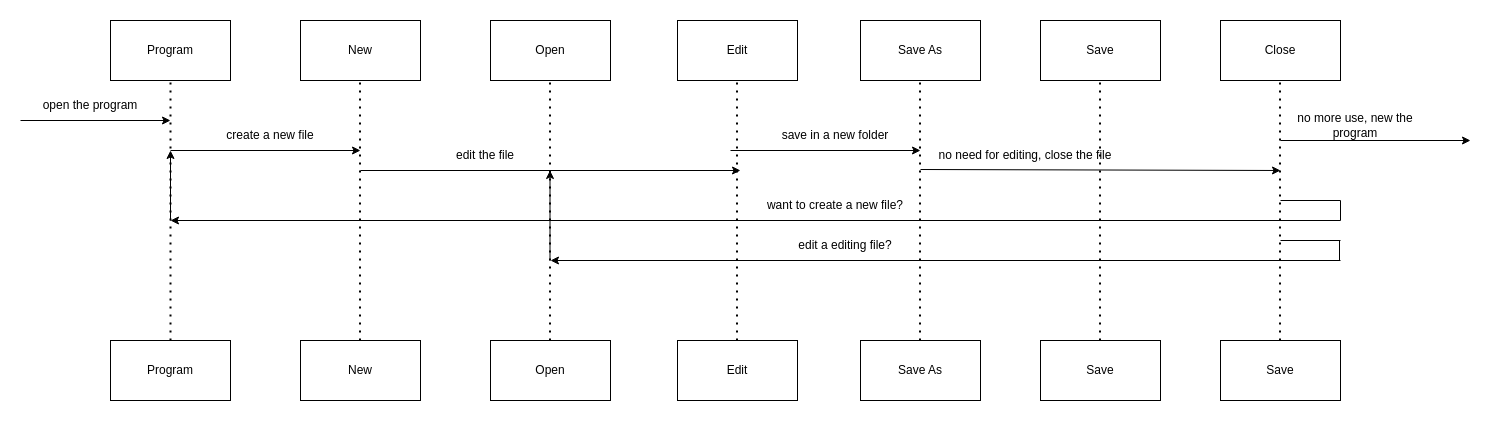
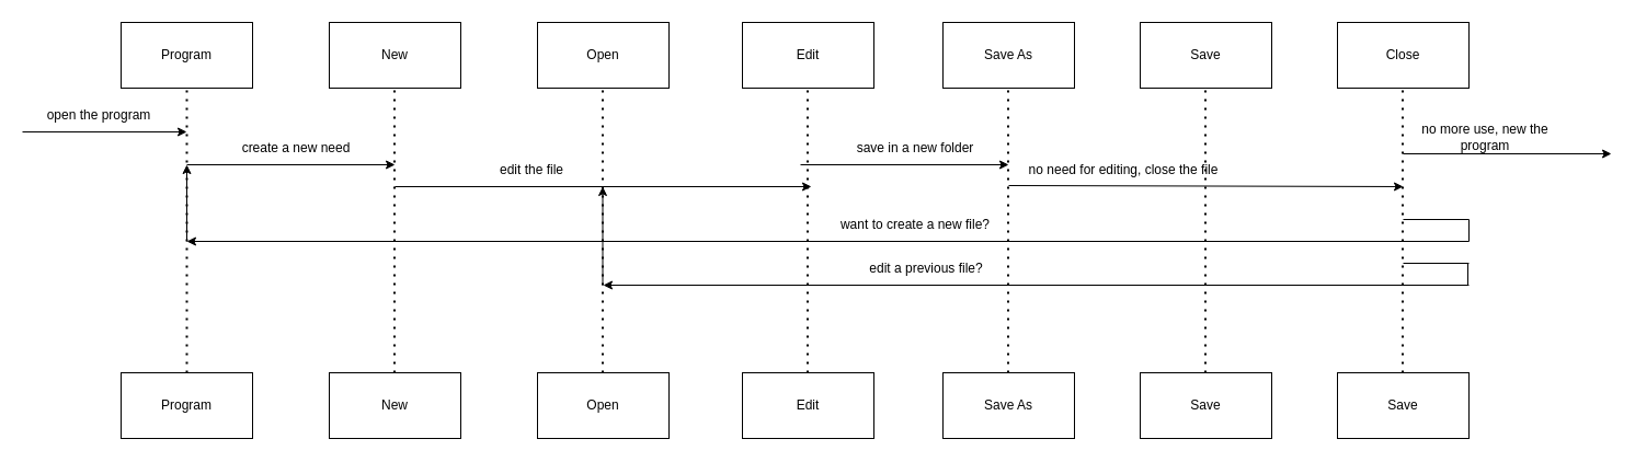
  <mxCell id="0" />
  <mxCell id="1" parent="0" />
  <mxCell id="2" value="Program" style="rounded=0;whiteSpace=wrap;html=1;" vertex="1" parent="1"><mxGeometry x="110" y="20" width="120" height="60" as="geometry" /></mxCell>
  <mxCell id="3" value="New" style="rounded=0;whiteSpace=wrap;html=1;" vertex="1" parent="1"><mxGeometry x="300" y="20" width="120" height="60" as="geometry" /></mxCell>
  <mxCell id="4" value="Open" style="rounded=0;whiteSpace=wrap;html=1;" vertex="1" parent="1"><mxGeometry x="490" y="20" width="120" height="60" as="geometry" /></mxCell>
  <mxCell id="5" value="Edit" style="rounded=0;whiteSpace=wrap;html=1;" vertex="1" parent="1"><mxGeometry x="677" y="20" width="120" height="60" as="geometry" /></mxCell>
  <mxCell id="6" value="Program" style="rounded=0;whiteSpace=wrap;html=1;" vertex="1" parent="1"><mxGeometry x="110" y="340" width="120" height="60" as="geometry" /></mxCell>
  <mxCell id="7" value="New" style="rounded=0;whiteSpace=wrap;html=1;" vertex="1" parent="1"><mxGeometry x="300" y="340" width="120" height="60" as="geometry" /></mxCell>
  <mxCell id="8" value="Open" style="rounded=0;whiteSpace=wrap;html=1;" vertex="1" parent="1"><mxGeometry x="490" y="340" width="120" height="60" as="geometry" /></mxCell>
  <mxCell id="9" value="Edit" style="rounded=0;whiteSpace=wrap;html=1;" vertex="1" parent="1"><mxGeometry x="677" y="340" width="120" height="60" as="geometry" /></mxCell>
  <mxCell id="10" value="" style="endArrow=none;dashed=1;html=1;dashPattern=1 3;strokeWidth=2;rounded=0;entryX=0.5;entryY=1;entryDx=0;entryDy=0;exitX=0.5;exitY=0;exitDx=0;exitDy=0;" edge="1" parent="1" source="6" target="2"><mxGeometry width="50" height="50" relative="1" as="geometry"><mxPoint x="360" y="290" as="sourcePoint" /><mxPoint x="410" y="240" as="targetPoint" /></mxGeometry></mxCell>
  <mxCell id="11" value="" style="endArrow=none;dashed=1;html=1;dashPattern=1 3;strokeWidth=2;rounded=0;entryX=0.5;entryY=1;entryDx=0;entryDy=0;exitX=0.5;exitY=0;exitDx=0;exitDy=0;" edge="1" parent="1"><mxGeometry width="50" height="50" relative="1" as="geometry"><mxPoint x="359.5" y="340" as="sourcePoint" /><mxPoint x="359.5" y="80" as="targetPoint" /></mxGeometry></mxCell>
  <mxCell id="12" value="" style="endArrow=none;dashed=1;html=1;dashPattern=1 3;strokeWidth=2;rounded=0;entryX=0.5;entryY=1;entryDx=0;entryDy=0;exitX=0.5;exitY=0;exitDx=0;exitDy=0;" edge="1" parent="1"><mxGeometry width="50" height="50" relative="1" as="geometry"><mxPoint x="549.5" y="340" as="sourcePoint" /><mxPoint x="549.5" y="80" as="targetPoint" /></mxGeometry></mxCell>
  <mxCell id="13" value="" style="endArrow=none;dashed=1;html=1;dashPattern=1 3;strokeWidth=2;rounded=0;entryX=0.5;entryY=1;entryDx=0;entryDy=0;exitX=0.5;exitY=0;exitDx=0;exitDy=0;" edge="1" parent="1"><mxGeometry width="50" height="50" relative="1" as="geometry"><mxPoint x="736.5" y="340" as="sourcePoint" /><mxPoint x="736.5" y="80" as="targetPoint" /></mxGeometry></mxCell>
  <mxCell id="14" value="" style="endArrow=classic;html=1;rounded=0;" edge="1" parent="1"><mxGeometry width="50" height="50" relative="1" as="geometry"><mxPoint x="20" y="120" as="sourcePoint" /><mxPoint x="170" y="120" as="targetPoint" /></mxGeometry></mxCell>
  <mxCell id="15" value="" style="endArrow=classic;html=1;rounded=0;" edge="1" parent="1"><mxGeometry width="50" height="50" relative="1" as="geometry"><mxPoint x="170" y="150" as="sourcePoint" /><mxPoint x="360" y="150" as="targetPoint" /></mxGeometry></mxCell>
  <mxCell id="16" value="" style="endArrow=classic;html=1;rounded=0;" edge="1" parent="1"><mxGeometry width="50" height="50" relative="1" as="geometry"><mxPoint x="360" y="170" as="sourcePoint" /><mxPoint x="740" y="170" as="targetPoint" /></mxGeometry></mxCell>
  <mxCell id="17" value="open the program" style="text;html=1;align=center;verticalAlign=middle;whiteSpace=wrap;rounded=0;" vertex="1" parent="1"><mxGeometry x="40" y="90" width="100" height="30" as="geometry" /></mxCell>
- <mxCell id="18" value="create a new file" style="text;html=1;align=center;verticalAlign=middle;whiteSpace=wrap;rounded=0;" vertex="1" parent="1"><mxGeometry x="200" y="120" width="140" height="30" as="geometry" /></mxCell>
+ <mxCell id="18" value="create a new need" style="text;html=1;align=center;verticalAlign=middle;whiteSpace=wrap;rounded=0;" vertex="1" parent="1"><mxGeometry x="200" y="120" width="140" height="30" as="geometry" /></mxCell>
  <mxCell id="19" value="edit the file" style="text;html=1;align=center;verticalAlign=middle;whiteSpace=wrap;rounded=0;" vertex="1" parent="1"><mxGeometry x="410" y="140" width="150" height="30" as="geometry" /></mxCell>
  <mxCell id="20" value="Save As" style="rounded=0;whiteSpace=wrap;html=1;" vertex="1" parent="1"><mxGeometry x="860" y="20" width="120" height="60" as="geometry" /></mxCell>
  <mxCell id="21" value="Save As" style="rounded=0;whiteSpace=wrap;html=1;" vertex="1" parent="1"><mxGeometry x="860" y="340" width="120" height="60" as="geometry" /></mxCell>
  <mxCell id="22" value="" style="endArrow=none;dashed=1;html=1;dashPattern=1 3;strokeWidth=2;rounded=0;entryX=0.5;entryY=1;entryDx=0;entryDy=0;exitX=0.5;exitY=0;exitDx=0;exitDy=0;" edge="1" parent="1"><mxGeometry width="50" height="50" relative="1" as="geometry"><mxPoint x="919.5" y="340" as="sourcePoint" /><mxPoint x="919.5" y="80" as="targetPoint" /></mxGeometry></mxCell>
  <mxCell id="23" value="Save" style="rounded=0;whiteSpace=wrap;html=1;" vertex="1" parent="1"><mxGeometry x="1040" y="20" width="120" height="60" as="geometry" /></mxCell>
  <mxCell id="24" value="Save" style="rounded=0;whiteSpace=wrap;html=1;" vertex="1" parent="1"><mxGeometry x="1040" y="340" width="120" height="60" as="geometry" /></mxCell>
  <mxCell id="25" value="" style="endArrow=none;dashed=1;html=1;dashPattern=1 3;strokeWidth=2;rounded=0;entryX=0.5;entryY=1;entryDx=0;entryDy=0;exitX=0.5;exitY=0;exitDx=0;exitDy=0;" edge="1" parent="1"><mxGeometry width="50" height="50" relative="1" as="geometry"><mxPoint x="1099.5" y="340" as="sourcePoint" /><mxPoint x="1099.5" y="80" as="targetPoint" /></mxGeometry></mxCell>
  <mxCell id="26" value="" style="endArrow=classic;html=1;rounded=0;" edge="1" parent="1"><mxGeometry width="50" height="50" relative="1" as="geometry"><mxPoint x="730" y="150" as="sourcePoint" /><mxPoint x="920" y="150" as="targetPoint" /></mxGeometry></mxCell>
  <mxCell id="27" value="save in a new folder" style="text;html=1;align=center;verticalAlign=middle;whiteSpace=wrap;rounded=0;" vertex="1" parent="1"><mxGeometry x="760" y="120" width="150" height="30" as="geometry" /></mxCell>
  <mxCell id="28" value="Close" style="rounded=0;whiteSpace=wrap;html=1;" vertex="1" parent="1"><mxGeometry x="1220" y="20" width="120" height="60" as="geometry" /></mxCell>
  <mxCell id="29" value="Save" style="rounded=0;whiteSpace=wrap;html=1;" vertex="1" parent="1"><mxGeometry x="1220" y="340" width="120" height="60" as="geometry" /></mxCell>
  <mxCell id="30" value="" style="endArrow=none;dashed=1;html=1;dashPattern=1 3;strokeWidth=2;rounded=0;entryX=0.5;entryY=1;entryDx=0;entryDy=0;exitX=0.5;exitY=0;exitDx=0;exitDy=0;" edge="1" parent="1"><mxGeometry width="50" height="50" relative="1" as="geometry"><mxPoint x="1279.5" y="340" as="sourcePoint" /><mxPoint x="1279.5" y="80" as="targetPoint" /></mxGeometry></mxCell>
  <mxCell id="31" value="" style="endArrow=classic;html=1;rounded=0;" edge="1" parent="1"><mxGeometry width="50" height="50" relative="1" as="geometry"><mxPoint x="920" y="169" as="sourcePoint" /><mxPoint x="1280" y="170" as="targetPoint" /></mxGeometry></mxCell>
  <mxCell id="32" value="no need for editing, close the file" style="text;html=1;align=center;verticalAlign=middle;whiteSpace=wrap;rounded=0;" vertex="1" parent="1"><mxGeometry x="930" y="140" width="190" height="30" as="geometry" /></mxCell>
  <mxCell id="33" value="" style="endArrow=classic;html=1;rounded=0;" edge="1" parent="1"><mxGeometry width="50" height="50" relative="1" as="geometry"><mxPoint x="1280" y="140" as="sourcePoint" /><mxPoint x="1470" y="140" as="targetPoint" /></mxGeometry></mxCell>
  <mxCell id="34" value="no more use, new the program" style="text;html=1;align=center;verticalAlign=middle;whiteSpace=wrap;rounded=0;" vertex="1" parent="1"><mxGeometry x="1280" y="110" width="150" height="30" as="geometry" /></mxCell>
  <mxCell id="35" value="" style="endArrow=classic;html=1;rounded=0;" edge="1" parent="1"><mxGeometry width="50" height="50" relative="1" as="geometry"><mxPoint x="1340" y="220" as="sourcePoint" /><mxPoint x="170" y="220" as="targetPoint" /></mxGeometry></mxCell>
  <mxCell id="36" value="" style="endArrow=none;html=1;rounded=0;" edge="1" parent="1"><mxGeometry width="50" height="50" relative="1" as="geometry"><mxPoint x="1280" y="200" as="sourcePoint" /><mxPoint x="1340" y="200" as="targetPoint" /></mxGeometry></mxCell>
  <mxCell id="37" value="" style="endArrow=none;html=1;rounded=0;" edge="1" parent="1"><mxGeometry width="50" height="50" relative="1" as="geometry"><mxPoint x="1340" y="220" as="sourcePoint" /><mxPoint x="1340" y="200" as="targetPoint" /></mxGeometry></mxCell>
  <mxCell id="38" value="want to create a new file?" style="text;html=1;align=center;verticalAlign=middle;whiteSpace=wrap;rounded=0;" vertex="1" parent="1"><mxGeometry x="760" y="190" width="150" height="30" as="geometry" /></mxCell>
  <mxCell id="39" value="" style="endArrow=classic;html=1;rounded=0;" edge="1" parent="1"><mxGeometry width="50" height="50" relative="1" as="geometry"><mxPoint x="170" y="220" as="sourcePoint" /><mxPoint x="170" y="150" as="targetPoint" /></mxGeometry></mxCell>
  <mxCell id="40" value="" style="endArrow=none;html=1;rounded=0;" edge="1" parent="1"><mxGeometry width="50" height="50" relative="1" as="geometry"><mxPoint x="1280" y="240" as="sourcePoint" /><mxPoint x="1340" y="240" as="targetPoint" /></mxGeometry></mxCell>
  <mxCell id="41" value="" style="endArrow=none;html=1;rounded=0;" edge="1" parent="1"><mxGeometry width="50" height="50" relative="1" as="geometry"><mxPoint x="1339" y="260" as="sourcePoint" /><mxPoint x="1339" y="240" as="targetPoint" /></mxGeometry></mxCell>
  <mxCell id="42" value="" style="endArrow=classic;html=1;rounded=0;exitX=0;exitY=1;exitDx=0;exitDy=0;" edge="1" parent="1"><mxGeometry width="50" height="50" relative="1" as="geometry"><mxPoint x="1340" y="260" as="sourcePoint" /><mxPoint x="550" y="260" as="targetPoint" /></mxGeometry></mxCell>
  <mxCell id="43" value="" style="endArrow=classic;html=1;rounded=0;entryX=1;entryY=1;entryDx=0;entryDy=0;" edge="1" parent="1"><mxGeometry width="50" height="50" relative="1" as="geometry"><mxPoint x="549.5" y="260" as="sourcePoint" /><mxPoint x="549.5" y="170" as="targetPoint" /></mxGeometry></mxCell>
- <mxCell id="44" value="edit a editing file?" style="text;html=1;align=center;verticalAlign=middle;whiteSpace=wrap;rounded=0;" vertex="1" parent="1"><mxGeometry x="770" y="230" width="150" height="30" as="geometry" /></mxCell>
+ <mxCell id="44" value="edit a previous file?" style="text;html=1;align=center;verticalAlign=middle;whiteSpace=wrap;rounded=0;" vertex="1" parent="1"><mxGeometry x="770" y="230" width="150" height="30" as="geometry" /></mxCell>
